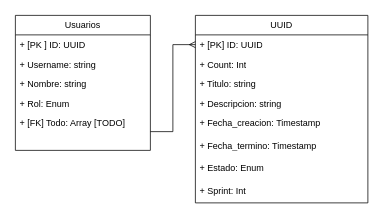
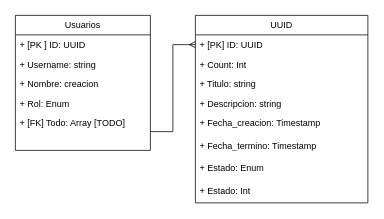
  <mxCell id="0" />
  <mxCell id="1" parent="0" />
  <mxCell id="2" value="Usuarios" style="swimlane;fontStyle=0;childLayout=stackLayout;horizontal=1;startSize=26;fillColor=none;horizontalStack=0;resizeParent=1;resizeParentMax=0;resizeLast=0;collapsible=1;marginBottom=0;whiteSpace=wrap;html=1;" vertex="1" parent="1"><mxGeometry x="20" y="20" width="180" height="180" as="geometry" /></mxCell>
  <mxCell id="3" value="+ [PK ] ID: UUID&amp;nbsp;" style="text;strokeColor=none;fillColor=none;align=left;verticalAlign=top;spacingLeft=4;spacingRight=4;overflow=hidden;rotatable=0;points=[[0,0.5],[1,0.5]];portConstraint=eastwest;whiteSpace=wrap;html=1;" vertex="1" parent="2"><mxGeometry y="26" width="180" height="26" as="geometry" /></mxCell>
  <mxCell id="4" value="+ Username: string" style="text;strokeColor=none;fillColor=none;align=left;verticalAlign=top;spacingLeft=4;spacingRight=4;overflow=hidden;rotatable=0;points=[[0,0.5],[1,0.5]];portConstraint=eastwest;whiteSpace=wrap;html=1;" vertex="1" parent="2"><mxGeometry y="52" width="180" height="26" as="geometry" /></mxCell>
- <mxCell id="5" value="+ Nombre: string&lt;div&gt;&lt;br&gt;&lt;/div&gt;&lt;div&gt;&lt;br&gt;&lt;/div&gt;" style="text;strokeColor=none;fillColor=none;align=left;verticalAlign=top;spacingLeft=4;spacingRight=4;overflow=hidden;rotatable=0;points=[[0,0.5],[1,0.5]];portConstraint=eastwest;whiteSpace=wrap;html=1;" vertex="1" parent="2"><mxGeometry y="78" width="180" height="26" as="geometry" /></mxCell>
+ <mxCell id="5" value="+ Nombre: creacion&lt;div&gt;&lt;br&gt;&lt;/div&gt;&lt;div&gt;&lt;br&gt;&lt;/div&gt;" style="text;strokeColor=none;fillColor=none;align=left;verticalAlign=top;spacingLeft=4;spacingRight=4;overflow=hidden;rotatable=0;points=[[0,0.5],[1,0.5]];portConstraint=eastwest;whiteSpace=wrap;html=1;" vertex="1" parent="2"><mxGeometry y="78" width="180" height="26" as="geometry" /></mxCell>
  <mxCell id="6" value="+ Rol: Enum" style="text;strokeColor=none;fillColor=none;align=left;verticalAlign=top;spacingLeft=4;spacingRight=4;overflow=hidden;rotatable=0;points=[[0,0.5],[1,0.5]];portConstraint=eastwest;whiteSpace=wrap;html=1;" vertex="1" parent="2"><mxGeometry y="104" width="180" height="26" as="geometry" /></mxCell>
  <mxCell id="7" value="+ [FK] Todo: Array [TODO]" style="text;strokeColor=none;fillColor=none;align=left;verticalAlign=top;spacingLeft=4;spacingRight=4;overflow=hidden;rotatable=0;points=[[0,0.5],[1,0.5]];portConstraint=eastwest;whiteSpace=wrap;html=1;" vertex="1" parent="2"><mxGeometry y="130" width="180" height="50" as="geometry" /></mxCell>
  <mxCell id="8" value="UUID" style="swimlane;fontStyle=0;childLayout=stackLayout;horizontal=1;startSize=26;fillColor=none;horizontalStack=0;resizeParent=1;resizeParentMax=0;resizeLast=0;collapsible=1;marginBottom=0;whiteSpace=wrap;html=1;" vertex="1" parent="1"><mxGeometry x="260" y="20" width="230" height="250" as="geometry" /></mxCell>
  <mxCell id="9" value="+ [PK] ID: UUID" style="text;strokeColor=none;fillColor=none;align=left;verticalAlign=top;spacingLeft=4;spacingRight=4;overflow=hidden;rotatable=0;points=[[0,0.5],[1,0.5]];portConstraint=eastwest;whiteSpace=wrap;html=1;" vertex="1" parent="8"><mxGeometry y="26" width="230" height="26" as="geometry" /></mxCell>
  <mxCell id="10" value="+ Count: Int" style="text;strokeColor=none;fillColor=none;align=left;verticalAlign=top;spacingLeft=4;spacingRight=4;overflow=hidden;rotatable=0;points=[[0,0.5],[1,0.5]];portConstraint=eastwest;whiteSpace=wrap;html=1;" vertex="1" parent="8"><mxGeometry y="52" width="230" height="26" as="geometry" /></mxCell>
  <mxCell id="11" value="+ Titulo: string&lt;div&gt;&lt;br&gt;&lt;/div&gt;&lt;div&gt;&lt;br&gt;&lt;/div&gt;" style="text;strokeColor=none;fillColor=none;align=left;verticalAlign=top;spacingLeft=4;spacingRight=4;overflow=hidden;rotatable=0;points=[[0,0.5],[1,0.5]];portConstraint=eastwest;whiteSpace=wrap;html=1;" vertex="1" parent="8"><mxGeometry y="78" width="230" height="26" as="geometry" /></mxCell>
  <mxCell id="12" value="+ Descripcion: string" style="text;strokeColor=none;fillColor=none;align=left;verticalAlign=top;spacingLeft=4;spacingRight=4;overflow=hidden;rotatable=0;points=[[0,0.5],[1,0.5]];portConstraint=eastwest;whiteSpace=wrap;html=1;" vertex="1" parent="8"><mxGeometry y="104" width="230" height="26" as="geometry" /></mxCell>
  <mxCell id="13" value="+ Fecha_creacion: Timestamp" style="text;strokeColor=none;fillColor=none;align=left;verticalAlign=top;spacingLeft=4;spacingRight=4;overflow=hidden;rotatable=0;points=[[0,0.5],[1,0.5]];portConstraint=eastwest;whiteSpace=wrap;html=1;" vertex="1" parent="8"><mxGeometry y="130" width="230" height="30" as="geometry" /></mxCell>
  <mxCell id="14" value="+ Fecha_termino: Timestamp" style="text;strokeColor=none;fillColor=none;align=left;verticalAlign=top;spacingLeft=4;spacingRight=4;overflow=hidden;rotatable=0;points=[[0,0.5],[1,0.5]];portConstraint=eastwest;whiteSpace=wrap;html=1;" vertex="1" parent="8"><mxGeometry y="160" width="230" height="30" as="geometry" /></mxCell>
  <mxCell id="15" value="+ Estado: Enum" style="text;strokeColor=none;fillColor=none;align=left;verticalAlign=top;spacingLeft=4;spacingRight=4;overflow=hidden;rotatable=0;points=[[0,0.5],[1,0.5]];portConstraint=eastwest;whiteSpace=wrap;html=1;" vertex="1" parent="8"><mxGeometry y="190" width="230" height="30" as="geometry" /></mxCell>
- <mxCell id="16" value="+ Sprint: Int" style="text;strokeColor=none;fillColor=none;align=left;verticalAlign=top;spacingLeft=4;spacingRight=4;overflow=hidden;rotatable=0;points=[[0,0.5],[1,0.5]];portConstraint=eastwest;whiteSpace=wrap;html=1;" vertex="1" parent="8"><mxGeometry y="220" width="230" height="30" as="geometry" /></mxCell>
+ <mxCell id="16" value="+ Estado: Int" style="text;strokeColor=none;fillColor=none;align=left;verticalAlign=top;spacingLeft=4;spacingRight=4;overflow=hidden;rotatable=0;points=[[0,0.5],[1,0.5]];portConstraint=eastwest;whiteSpace=wrap;html=1;" vertex="1" parent="8"><mxGeometry y="220" width="230" height="30" as="geometry" /></mxCell>
  <mxCell id="17" style="edgeStyle=orthogonalEdgeStyle;rounded=0;orthogonalLoop=1;jettySize=auto;html=1;entryX=0;entryY=0.5;entryDx=0;entryDy=0;endArrow=ERmany;endFill=0;" edge="1" parent="1" source="7" target="9"><mxGeometry relative="1" as="geometry" /></mxCell>
